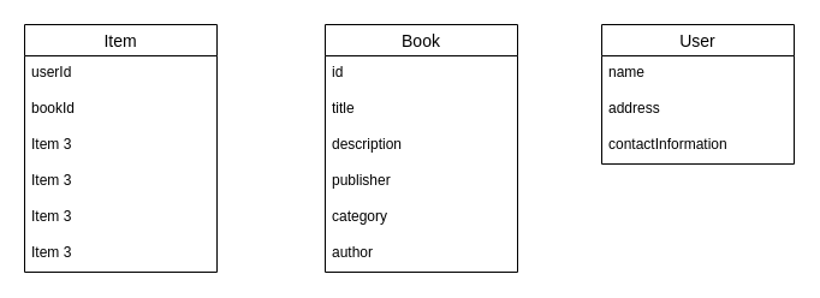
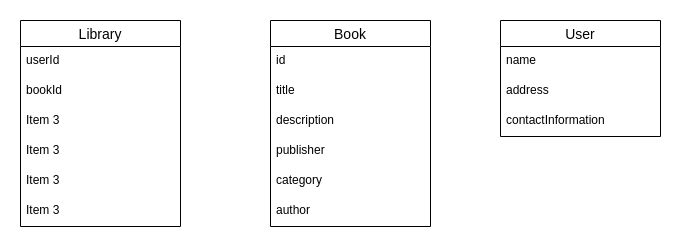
  <mxCell id="0" />
  <mxCell id="1" parent="0" />
  <mxCell id="2" value="Book" style="swimlane;fontStyle=0;childLayout=stackLayout;horizontal=1;startSize=26;horizontalStack=0;resizeParent=1;resizeParentMax=0;resizeLast=0;collapsible=1;marginBottom=0;align=center;fontSize=14;" vertex="1" parent="1"><mxGeometry x="270" y="20" width="160" height="206" as="geometry" /></mxCell>
  <mxCell id="3" value="id" style="text;strokeColor=none;fillColor=none;spacingLeft=4;spacingRight=4;overflow=hidden;rotatable=0;points=[[0,0.5],[1,0.5]];portConstraint=eastwest;fontSize=12;whiteSpace=wrap;html=1;" vertex="1" parent="2"><mxGeometry y="26" width="160" height="30" as="geometry" /></mxCell>
  <mxCell id="4" value="title" style="text;strokeColor=none;fillColor=none;spacingLeft=4;spacingRight=4;overflow=hidden;rotatable=0;points=[[0,0.5],[1,0.5]];portConstraint=eastwest;fontSize=12;whiteSpace=wrap;html=1;" vertex="1" parent="2"><mxGeometry y="56" width="160" height="30" as="geometry" /></mxCell>
  <mxCell id="5" value="description" style="text;strokeColor=none;fillColor=none;spacingLeft=4;spacingRight=4;overflow=hidden;rotatable=0;points=[[0,0.5],[1,0.5]];portConstraint=eastwest;fontSize=12;whiteSpace=wrap;html=1;" vertex="1" parent="2"><mxGeometry y="86" width="160" height="30" as="geometry" /></mxCell>
  <mxCell id="6" value="publisher" style="text;strokeColor=none;fillColor=none;spacingLeft=4;spacingRight=4;overflow=hidden;rotatable=0;points=[[0,0.5],[1,0.5]];portConstraint=eastwest;fontSize=12;whiteSpace=wrap;html=1;" vertex="1" parent="2"><mxGeometry y="116" width="160" height="30" as="geometry" /></mxCell>
  <mxCell id="7" value="category" style="text;strokeColor=none;fillColor=none;spacingLeft=4;spacingRight=4;overflow=hidden;rotatable=0;points=[[0,0.5],[1,0.5]];portConstraint=eastwest;fontSize=12;whiteSpace=wrap;html=1;" vertex="1" parent="2"><mxGeometry y="146" width="160" height="30" as="geometry" /></mxCell>
  <mxCell id="8" value="author" style="text;strokeColor=none;fillColor=none;spacingLeft=4;spacingRight=4;overflow=hidden;rotatable=0;points=[[0,0.5],[1,0.5]];portConstraint=eastwest;fontSize=12;whiteSpace=wrap;html=1;" vertex="1" parent="2"><mxGeometry y="176" width="160" height="30" as="geometry" /></mxCell>
  <mxCell id="9" value="User" style="swimlane;fontStyle=0;childLayout=stackLayout;horizontal=1;startSize=26;horizontalStack=0;resizeParent=1;resizeParentMax=0;resizeLast=0;collapsible=1;marginBottom=0;align=center;fontSize=14;" vertex="1" parent="1"><mxGeometry x="500" y="20" width="160" height="116" as="geometry" /></mxCell>
  <mxCell id="10" value="name" style="text;strokeColor=none;fillColor=none;spacingLeft=4;spacingRight=4;overflow=hidden;rotatable=0;points=[[0,0.5],[1,0.5]];portConstraint=eastwest;fontSize=12;whiteSpace=wrap;html=1;" vertex="1" parent="9"><mxGeometry y="26" width="160" height="30" as="geometry" /></mxCell>
  <mxCell id="11" value="address" style="text;strokeColor=none;fillColor=none;spacingLeft=4;spacingRight=4;overflow=hidden;rotatable=0;points=[[0,0.5],[1,0.5]];portConstraint=eastwest;fontSize=12;whiteSpace=wrap;html=1;" vertex="1" parent="9"><mxGeometry y="56" width="160" height="30" as="geometry" /></mxCell>
  <mxCell id="12" value="contactInformation" style="text;strokeColor=none;fillColor=none;spacingLeft=4;spacingRight=4;overflow=hidden;rotatable=0;points=[[0,0.5],[1,0.5]];portConstraint=eastwest;fontSize=12;whiteSpace=wrap;html=1;" vertex="1" parent="9"><mxGeometry y="86" width="160" height="30" as="geometry" /></mxCell>
- <mxCell id="13" value="Item" style="swimlane;fontStyle=0;childLayout=stackLayout;horizontal=1;startSize=26;horizontalStack=0;resizeParent=1;resizeParentMax=0;resizeLast=0;collapsible=1;marginBottom=0;align=center;fontSize=14;" vertex="1" parent="1"><mxGeometry x="20" y="20" width="160" height="206" as="geometry" /></mxCell>
+ <mxCell id="13" value="Library" style="swimlane;fontStyle=0;childLayout=stackLayout;horizontal=1;startSize=26;horizontalStack=0;resizeParent=1;resizeParentMax=0;resizeLast=0;collapsible=1;marginBottom=0;align=center;fontSize=14;" vertex="1" parent="1"><mxGeometry x="20" y="20" width="160" height="206" as="geometry" /></mxCell>
  <mxCell id="14" value="userId" style="text;strokeColor=none;fillColor=none;spacingLeft=4;spacingRight=4;overflow=hidden;rotatable=0;points=[[0,0.5],[1,0.5]];portConstraint=eastwest;fontSize=12;whiteSpace=wrap;html=1;" vertex="1" parent="13"><mxGeometry y="26" width="160" height="30" as="geometry" /></mxCell>
  <mxCell id="15" value="bookId" style="text;strokeColor=none;fillColor=none;spacingLeft=4;spacingRight=4;overflow=hidden;rotatable=0;points=[[0,0.5],[1,0.5]];portConstraint=eastwest;fontSize=12;whiteSpace=wrap;html=1;" vertex="1" parent="13"><mxGeometry y="56" width="160" height="30" as="geometry" /></mxCell>
  <mxCell id="16" value="Item 3" style="text;strokeColor=none;fillColor=none;spacingLeft=4;spacingRight=4;overflow=hidden;rotatable=0;points=[[0,0.5],[1,0.5]];portConstraint=eastwest;fontSize=12;whiteSpace=wrap;html=1;" vertex="1" parent="13"><mxGeometry y="86" width="160" height="30" as="geometry" /></mxCell>
  <mxCell id="17" value="Item 3" style="text;strokeColor=none;fillColor=none;spacingLeft=4;spacingRight=4;overflow=hidden;rotatable=0;points=[[0,0.5],[1,0.5]];portConstraint=eastwest;fontSize=12;whiteSpace=wrap;html=1;" vertex="1" parent="13"><mxGeometry y="116" width="160" height="30" as="geometry" /></mxCell>
  <mxCell id="18" value="Item 3" style="text;strokeColor=none;fillColor=none;spacingLeft=4;spacingRight=4;overflow=hidden;rotatable=0;points=[[0,0.5],[1,0.5]];portConstraint=eastwest;fontSize=12;whiteSpace=wrap;html=1;" vertex="1" parent="13"><mxGeometry y="146" width="160" height="30" as="geometry" /></mxCell>
  <mxCell id="19" value="Item 3" style="text;strokeColor=none;fillColor=none;spacingLeft=4;spacingRight=4;overflow=hidden;rotatable=0;points=[[0,0.5],[1,0.5]];portConstraint=eastwest;fontSize=12;whiteSpace=wrap;html=1;" vertex="1" parent="13"><mxGeometry y="176" width="160" height="30" as="geometry" /></mxCell>
